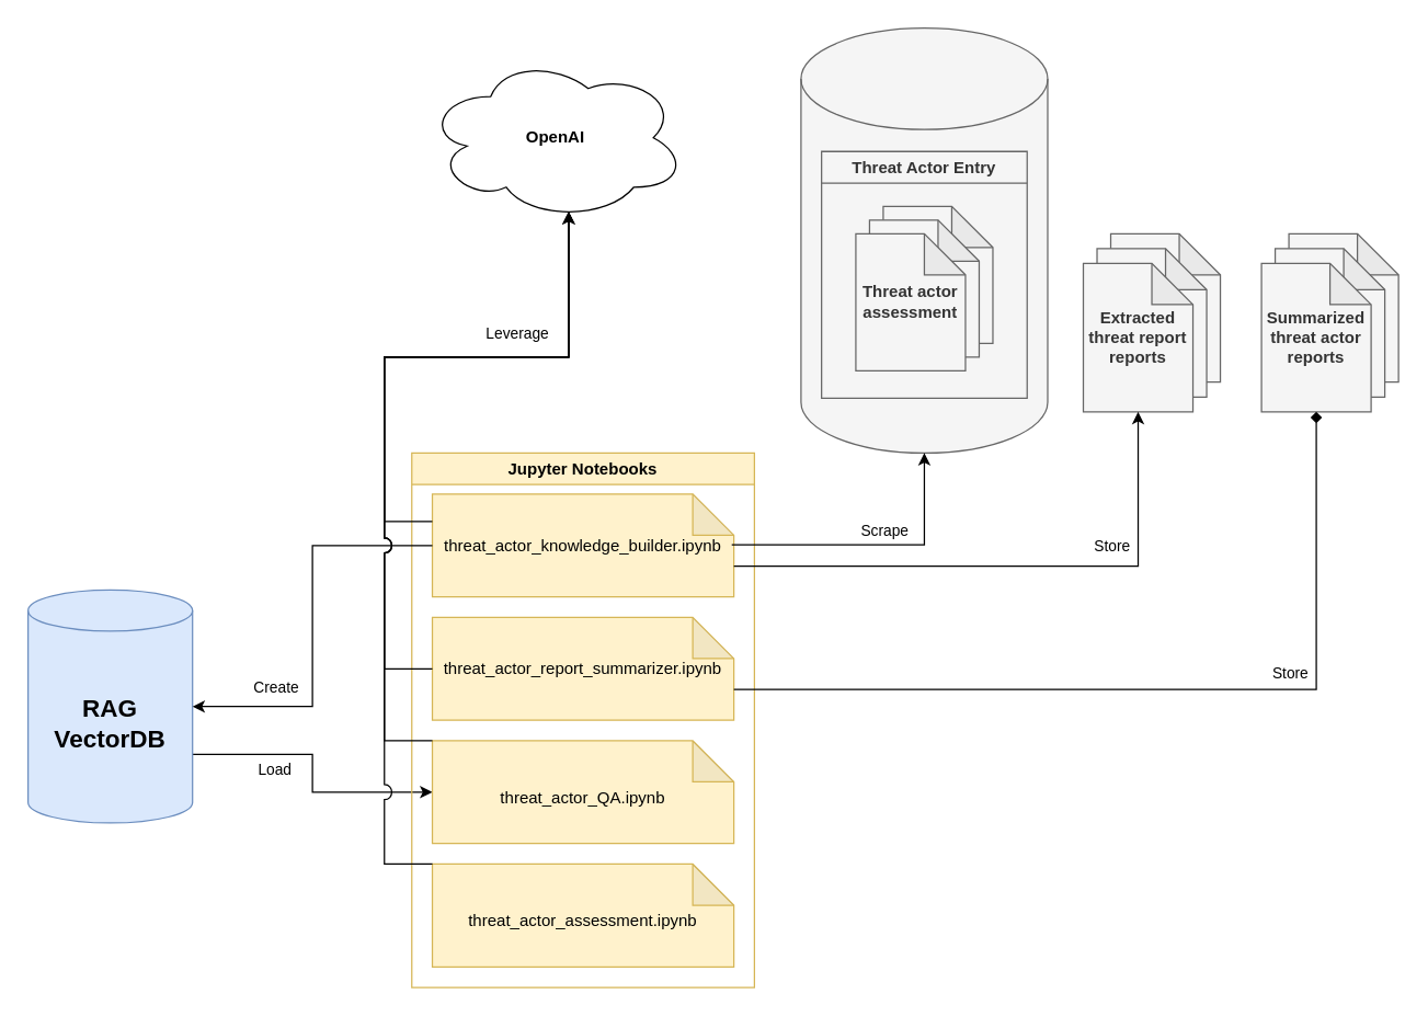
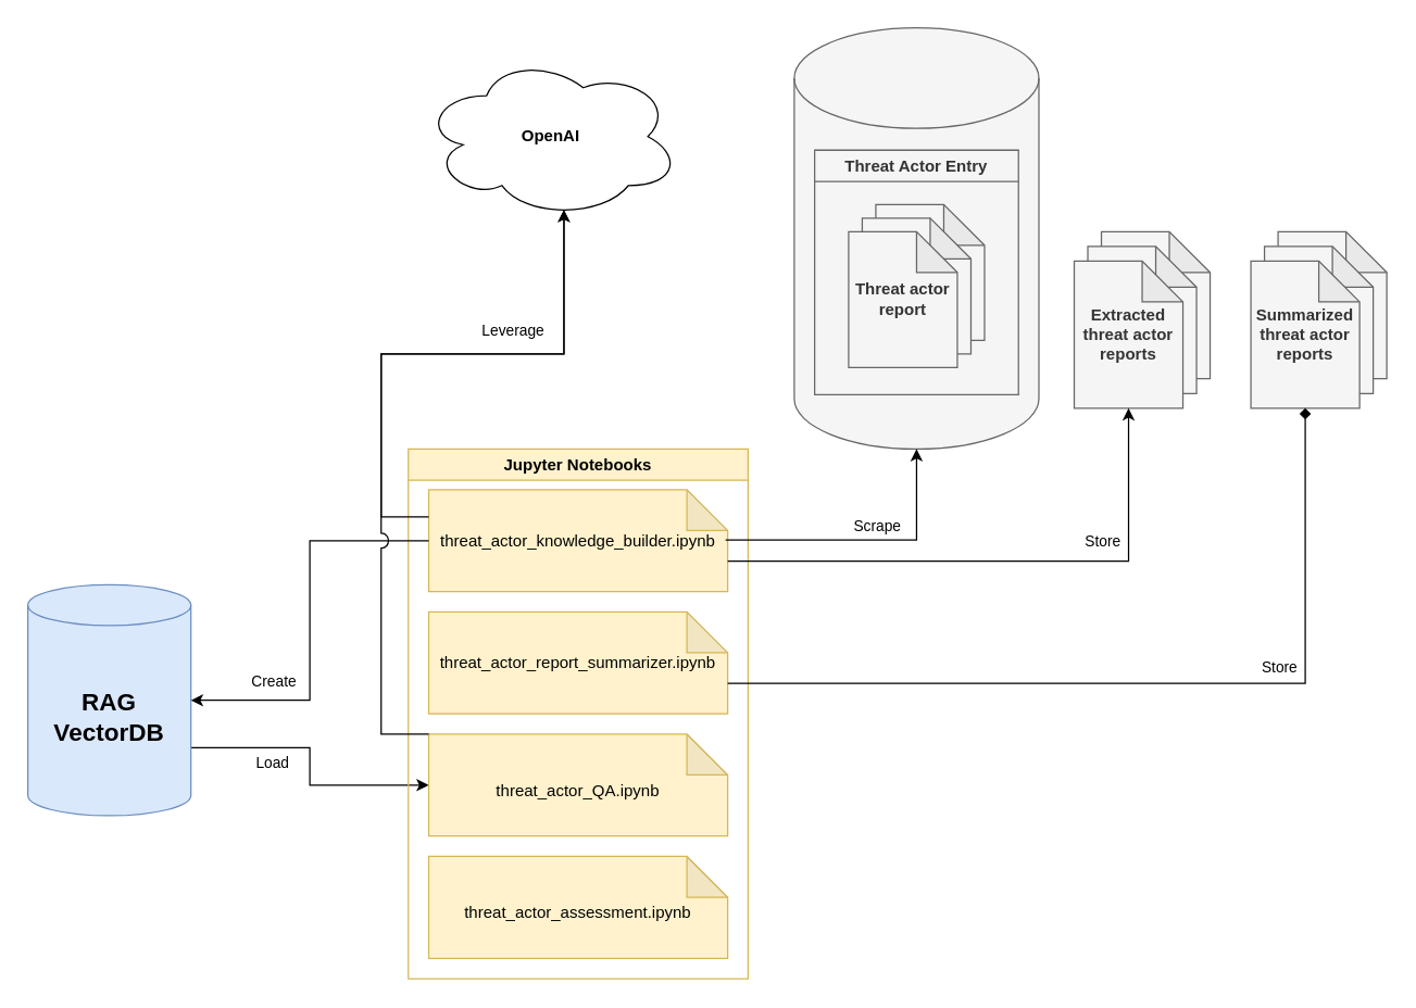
  <mxCell id="0" />
  <mxCell id="1" parent="0" />
  <mxCell id="2" style="edgeStyle=orthogonalEdgeStyle;rounded=0;orthogonalLoop=1;jettySize=auto;html=1;exitX=1;exitY=0;exitDx=0;exitDy=120;exitPerimeter=0;" edge="1" parent="1" source="4" target="8"><mxGeometry relative="1" as="geometry" /></mxCell>
  <mxCell id="3" value="Load" style="edgeLabel;html=1;align=center;verticalAlign=middle;resizable=0;points=[];" vertex="1" connectable="0" parent="2"><mxGeometry x="0.407" y="-3" relative="1" as="geometry"><mxPoint x="-55" y="-20" as="offset" /></mxGeometry></mxCell>
  <mxCell id="4" value="&lt;b&gt;&lt;font style=&quot;font-size: 18px;&quot;&gt;RAG VectorDB&lt;/font&gt;&lt;/b&gt;" style="shape=cylinder3;whiteSpace=wrap;html=1;boundedLbl=1;backgroundOutline=1;size=15;fillColor=#dae8fc;strokeColor=#6c8ebf;" vertex="1" parent="1"><mxGeometry x="20" y="430" width="120" height="170" as="geometry" /></mxCell>
  <mxCell id="5" value="Jupyter Notebooks" style="swimlane;whiteSpace=wrap;html=1;fillColor=#fff2cc;strokeColor=#d6b656;fillStyle=auto;labelBackgroundColor=none;" vertex="1" parent="1"><mxGeometry x="300" y="330" width="250" height="390" as="geometry" /></mxCell>
  <mxCell id="6" value="threat_actor_knowledge_builder.ipynb" style="shape=note;whiteSpace=wrap;html=1;backgroundOutline=1;darkOpacity=0.05;fillColor=#fff2cc;strokeColor=#d6b656;" vertex="1" parent="5"><mxGeometry x="15" y="30" width="220" height="75" as="geometry" /></mxCell>
  <mxCell id="7" value="threat_actor_report_summarizer.ipynb" style="shape=note;whiteSpace=wrap;html=1;backgroundOutline=1;darkOpacity=0.05;fillColor=#fff2cc;strokeColor=#d6b656;" vertex="1" parent="5"><mxGeometry x="15" y="120" width="220" height="75" as="geometry" /></mxCell>
  <mxCell id="8" value="&lt;h1 class=&quot;Box-sc-g0xbh4-0 jGhzSQ prc-Heading-Heading-6CmGO&quot; tabindex=&quot;-1&quot; id=&quot;file-name-id-wide&quot;&gt;&lt;font style=&quot;font-size: 12px;&quot;&gt;&lt;span style=&quot;font-weight: normal;&quot;&gt;threat_actor_QA.ipynb&lt;/span&gt;&lt;/font&gt;&lt;/h1&gt;" style="shape=note;whiteSpace=wrap;html=1;backgroundOutline=1;darkOpacity=0.05;fillColor=#fff2cc;strokeColor=#d6b656;fontStyle=1" vertex="1" parent="5"><mxGeometry x="15" y="210" width="220" height="75" as="geometry" /></mxCell>
  <mxCell id="9" value="&lt;h1 id=&quot;file-name-id-wide&quot; tabindex=&quot;-1&quot; class=&quot;Box-sc-g0xbh4-0 jGhzSQ prc-Heading-Heading-6CmGO&quot;&gt;&lt;font style=&quot;font-size: 12px;&quot;&gt;&lt;span style=&quot;font-weight: normal;&quot;&gt;threat_actor_assessment.ipynb&lt;/span&gt;&lt;/font&gt;&lt;/h1&gt;" style="shape=note;whiteSpace=wrap;html=1;backgroundOutline=1;darkOpacity=0.05;fillColor=#fff2cc;strokeColor=#d6b656;fontStyle=1" vertex="1" parent="5"><mxGeometry x="15" y="300" width="220" height="75" as="geometry" /></mxCell>
  <mxCell id="10" value="" style="group" vertex="1" connectable="0" parent="1"><mxGeometry x="584" y="20" width="180" height="310" as="geometry" /></mxCell>
  <mxCell id="11" value="&lt;h3&gt;&lt;br&gt;&lt;/h3&gt;" style="shape=cylinder3;whiteSpace=wrap;html=1;boundedLbl=1;backgroundOutline=1;size=37;fillColor=#f5f5f5;fontColor=#333333;strokeColor=#666666;" vertex="1" parent="10"><mxGeometry width="180" height="310" as="geometry" /></mxCell>
  <mxCell id="12" value="Threat Actor Entry" style="swimlane;whiteSpace=wrap;html=1;startSize=23;fillColor=#f5f5f5;fontColor=#333333;strokeColor=#666666;" vertex="1" parent="10"><mxGeometry x="15" y="90" width="150" height="180" as="geometry"><mxRectangle x="375" y="300" width="110" height="30" as="alternateBounds" /></mxGeometry></mxCell>
  <mxCell id="13" value="" style="shape=note;whiteSpace=wrap;html=1;backgroundOutline=1;darkOpacity=0.05;fillColor=#f5f5f5;fontColor=#333333;strokeColor=#666666;" vertex="1" parent="12"><mxGeometry x="45" y="40" width="80" height="100" as="geometry" /></mxCell>
  <mxCell id="14" value="" style="shape=note;whiteSpace=wrap;html=1;backgroundOutline=1;darkOpacity=0.05;fillColor=#f5f5f5;fontColor=#333333;strokeColor=#666666;" vertex="1" parent="12"><mxGeometry x="35" y="50" width="80" height="100" as="geometry" /></mxCell>
- <mxCell id="15" value="Threat actor assessment" style="shape=note;whiteSpace=wrap;html=1;backgroundOutline=1;darkOpacity=0.05;fillColor=#f5f5f5;fontColor=#333333;strokeColor=#666666;fontStyle=1" vertex="1" parent="12"><mxGeometry x="25" y="60" width="80" height="100" as="geometry" /></mxCell>
+ <mxCell id="15" value="Threat actor report" style="shape=note;whiteSpace=wrap;html=1;backgroundOutline=1;darkOpacity=0.05;fillColor=#f5f5f5;fontColor=#333333;strokeColor=#666666;fontStyle=1" vertex="1" parent="12"><mxGeometry x="25" y="60" width="80" height="100" as="geometry" /></mxCell>
  <mxCell id="16" value="&lt;b&gt;OpenAI&lt;/b&gt;" style="ellipse;shape=cloud;whiteSpace=wrap;html=1;" vertex="1" parent="1"><mxGeometry x="310" y="40" width="190" height="120" as="geometry" /></mxCell>
  <mxCell id="17" style="edgeStyle=orthogonalEdgeStyle;rounded=0;orthogonalLoop=1;jettySize=auto;html=1;exitX=0.993;exitY=0.493;exitDx=0;exitDy=0;exitPerimeter=0;entryX=0.5;entryY=1;entryDx=0;entryDy=0;entryPerimeter=0;" edge="1" parent="1" source="6" target="11"><mxGeometry relative="1" as="geometry" /></mxCell>
  <mxCell id="18" value="Scrape" style="edgeLabel;html=1;align=center;verticalAlign=middle;resizable=0;points=[];" vertex="1" connectable="0" parent="17"><mxGeometry x="0.565" y="-2" relative="1" as="geometry"><mxPoint x="-32" y="11" as="offset" /></mxGeometry></mxCell>
  <mxCell id="19" value="" style="group" vertex="1" connectable="0" parent="1"><mxGeometry x="920" y="170" width="100" height="130" as="geometry" /></mxCell>
  <mxCell id="20" value="" style="shape=note;whiteSpace=wrap;html=1;backgroundOutline=1;darkOpacity=0.05;fillColor=#f5f5f5;fontColor=#333333;strokeColor=#666666;" vertex="1" parent="19"><mxGeometry x="20" width="80" height="108.333" as="geometry" /></mxCell>
  <mxCell id="21" value="" style="shape=note;whiteSpace=wrap;html=1;backgroundOutline=1;darkOpacity=0.05;fillColor=#f5f5f5;fontColor=#333333;strokeColor=#666666;" vertex="1" parent="19"><mxGeometry x="10" y="10.833" width="80" height="108.333" as="geometry" /></mxCell>
  <mxCell id="22" value="Summarized threat actor reports" style="shape=note;whiteSpace=wrap;html=1;backgroundOutline=1;darkOpacity=0.05;fillColor=#f5f5f5;fontColor=#333333;strokeColor=#666666;fontStyle=1" vertex="1" parent="19"><mxGeometry y="21.667" width="80" height="108.333" as="geometry" /></mxCell>
  <mxCell id="23" value="" style="group;fontStyle=1" vertex="1" connectable="0" parent="1"><mxGeometry x="790" y="170" width="100" height="130" as="geometry" /></mxCell>
  <mxCell id="24" value="" style="shape=note;whiteSpace=wrap;html=1;backgroundOutline=1;darkOpacity=0.05;fillColor=#f5f5f5;fontColor=#333333;strokeColor=#666666;" vertex="1" parent="23"><mxGeometry x="20" width="80" height="108.333" as="geometry" /></mxCell>
  <mxCell id="25" value="" style="shape=note;whiteSpace=wrap;html=1;backgroundOutline=1;darkOpacity=0.05;fillColor=#f5f5f5;fontColor=#333333;strokeColor=#666666;" vertex="1" parent="23"><mxGeometry x="10" y="10.833" width="80" height="108.333" as="geometry" /></mxCell>
- <mxCell id="26" value="&lt;b&gt;Extracted threat report report&lt;/b&gt;s" style="shape=note;whiteSpace=wrap;html=1;backgroundOutline=1;darkOpacity=0.05;fillColor=#f5f5f5;fontColor=#333333;strokeColor=#666666;fontStyle=1" vertex="1" parent="23"><mxGeometry y="21.667" width="80" height="108.333" as="geometry" /></mxCell>
+ <mxCell id="26" value="&lt;b&gt;Extracted threat actor report&lt;/b&gt;s" style="shape=note;whiteSpace=wrap;html=1;backgroundOutline=1;darkOpacity=0.05;fillColor=#f5f5f5;fontColor=#333333;strokeColor=#666666;fontStyle=1" vertex="1" parent="23"><mxGeometry y="21.667" width="80" height="108.333" as="geometry" /></mxCell>
  <mxCell id="27" style="edgeStyle=orthogonalEdgeStyle;rounded=0;orthogonalLoop=1;jettySize=auto;html=1;exitX=0;exitY=0;exitDx=220;exitDy=52.5;exitPerimeter=0;entryX=0.5;entryY=1;entryDx=0;entryDy=0;entryPerimeter=0;" edge="1" parent="1" source="6" target="26"><mxGeometry relative="1" as="geometry" /></mxCell>
  <mxCell id="28" value="Store" style="edgeLabel;html=1;align=center;verticalAlign=middle;resizable=0;points=[];" vertex="1" connectable="0" parent="27"><mxGeometry x="-0.141" y="2" relative="1" as="geometry"><mxPoint x="100" y="-13" as="offset" /></mxGeometry></mxCell>
  <mxCell id="29" style="edgeStyle=orthogonalEdgeStyle;rounded=0;orthogonalLoop=1;jettySize=auto;html=1;entryX=0.55;entryY=0.95;entryDx=0;entryDy=0;entryPerimeter=0;" edge="1" parent="1" target="16"><mxGeometry relative="1" as="geometry"><mxPoint x="315" y="380" as="sourcePoint" /><Array as="points"><mxPoint x="315" y="380" /><mxPoint x="280" y="380" /><mxPoint x="280" y="260" /><mxPoint x="415" y="260" /></Array></mxGeometry></mxCell>
  <mxCell id="30" value="Leverage" style="edgeLabel;html=1;align=center;verticalAlign=middle;resizable=0;points=[];" vertex="1" connectable="0" parent="29"><mxGeometry x="0.198" y="2" relative="1" as="geometry"><mxPoint x="14" y="-16" as="offset" /></mxGeometry></mxCell>
  <mxCell id="31" style="edgeStyle=orthogonalEdgeStyle;rounded=0;orthogonalLoop=1;jettySize=auto;html=1;exitX=0;exitY=0.5;exitDx=0;exitDy=0;exitPerimeter=0;" edge="1" parent="1" source="6" target="4"><mxGeometry relative="1" as="geometry" /></mxCell>
  <mxCell id="32" value="Create" style="edgeLabel;html=1;align=center;verticalAlign=middle;resizable=0;points=[];" vertex="1" connectable="0" parent="31"><mxGeometry x="0.603" y="-1" relative="1" as="geometry"><mxPoint x="2" y="-14" as="offset" /></mxGeometry></mxCell>
- <mxCell id="33" style="edgeStyle=orthogonalEdgeStyle;rounded=0;orthogonalLoop=1;jettySize=auto;html=1;exitX=0;exitY=0.5;exitDx=0;exitDy=0;exitPerimeter=0;entryX=0.55;entryY=0.95;entryDx=0;entryDy=0;entryPerimeter=0;jumpStyle=arc;jumpSize=11;" edge="1" parent="1" source="7" target="16"><mxGeometry relative="1" as="geometry"><Array as="points"><mxPoint x="280" y="488" /><mxPoint x="280" y="260" /><mxPoint x="415" y="260" /></Array></mxGeometry></mxCell>
  <mxCell id="34" style="edgeStyle=orthogonalEdgeStyle;rounded=0;orthogonalLoop=1;jettySize=auto;html=1;exitX=0;exitY=0;exitDx=220;exitDy=52.5;exitPerimeter=0;entryX=0.5;entryY=1;entryDx=0;entryDy=0;entryPerimeter=0;endArrow=diamond;" edge="1" parent="1" source="7" target="22"><mxGeometry relative="1" as="geometry" /></mxCell>
  <mxCell id="35" value="Store" style="edgeLabel;html=1;align=center;verticalAlign=middle;resizable=0;points=[];" vertex="1" connectable="0" parent="34"><mxGeometry x="0.106" y="-1" relative="1" as="geometry"><mxPoint x="58" y="-13" as="offset" /></mxGeometry></mxCell>
  <mxCell id="36" style="edgeStyle=orthogonalEdgeStyle;rounded=0;orthogonalLoop=1;jettySize=auto;html=1;entryX=0.55;entryY=0.95;entryDx=0;entryDy=0;entryPerimeter=0;jumpStyle=arc;jumpSize=11;" edge="1" parent="1" target="16"><mxGeometry relative="1" as="geometry"><mxPoint x="315" y="540" as="sourcePoint" /><Array as="points"><mxPoint x="280" y="540" /><mxPoint x="280" y="260" /><mxPoint x="415" y="260" /></Array></mxGeometry></mxCell>
- <mxCell id="37" style="edgeStyle=orthogonalEdgeStyle;rounded=0;orthogonalLoop=1;jettySize=auto;html=1;exitX=0;exitY=0;exitDx=0;exitDy=0;exitPerimeter=0;entryX=0.55;entryY=0.95;entryDx=0;entryDy=0;entryPerimeter=0;jumpStyle=arc;jumpSize=11;" edge="1" parent="1" source="9" target="16"><mxGeometry relative="1" as="geometry"><Array as="points"><mxPoint x="280" y="630" /><mxPoint x="280" y="260" /><mxPoint x="415" y="260" /></Array></mxGeometry></mxCell>
